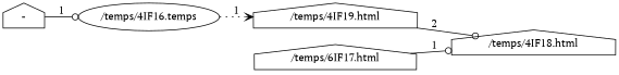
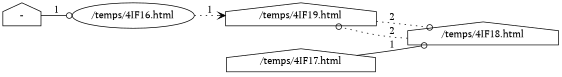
  digraph {
    fontname="PT Serif"
    rankdir=LR
    node [fontname="PT Serif" shape=house]
    edge [arrowhead=odot fontname="PT Serif" style=solid]
    n1 [label="-"]
-   n2 [label="/temps/4IF16.temps" shape=ellipse]
+   n2 [label="/temps/4IF16.html" shape=ellipse]
    n3 [label="/temps/4IF19.html"]
-   n4 [label="/temps/6IF17.html"]
+   n4 [label="/temps/4IF17.html"]
    n5 [label="/temps/4IF18.html"]
    n1 -> n2 [label=1]
    n2 -> n3 [arrowhead=vee label=1 style=dotted]
-   n3 -> n5 [label=2]
+   n3 -> n5 [label=2 style=dotted]
    n4 -> n5 [label=1]
+   n5 -> n3 [label=2 style=dotted]
  }
